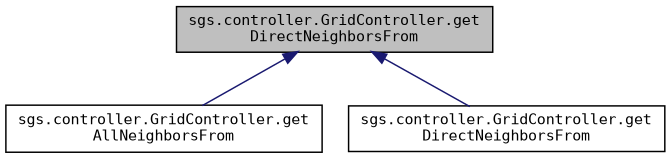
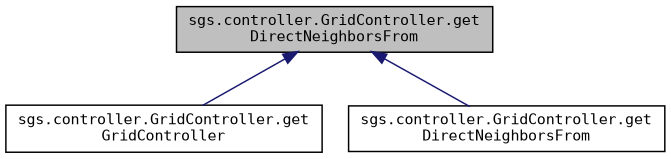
  digraph {
    rankdir=TB
    fontname="DejaVu Sans Mono"
    node [color=black fillcolor=white fontname="DejaVu Sans Mono" fontsize=10 shape=record style=filled]
    edge [color=midnightblue dir=back fontname="DejaVu Sans Mono" fontsize=10 labelfontname=Helvetica labelfontsize=10 style=solid]
    n1 [fillcolor=grey75 fontcolor=black height=0.2 label="sgs.controller.GridController.get\lDirectNeighborsFrom" width=0.4]
-   n2 [height=0.2 label="sgs.controller.GridController.get\lAllNeighborsFrom" width=0.4]
+   n2 [height=0.2 label="sgs.controller.GridController.get\lGridController" width=0.4]
    n3 [height=0.2 label="sgs.controller.GridController.get\lDirectNeighborsFrom" width=0.4]
    n1 -> n2
    n1 -> n3
  }
